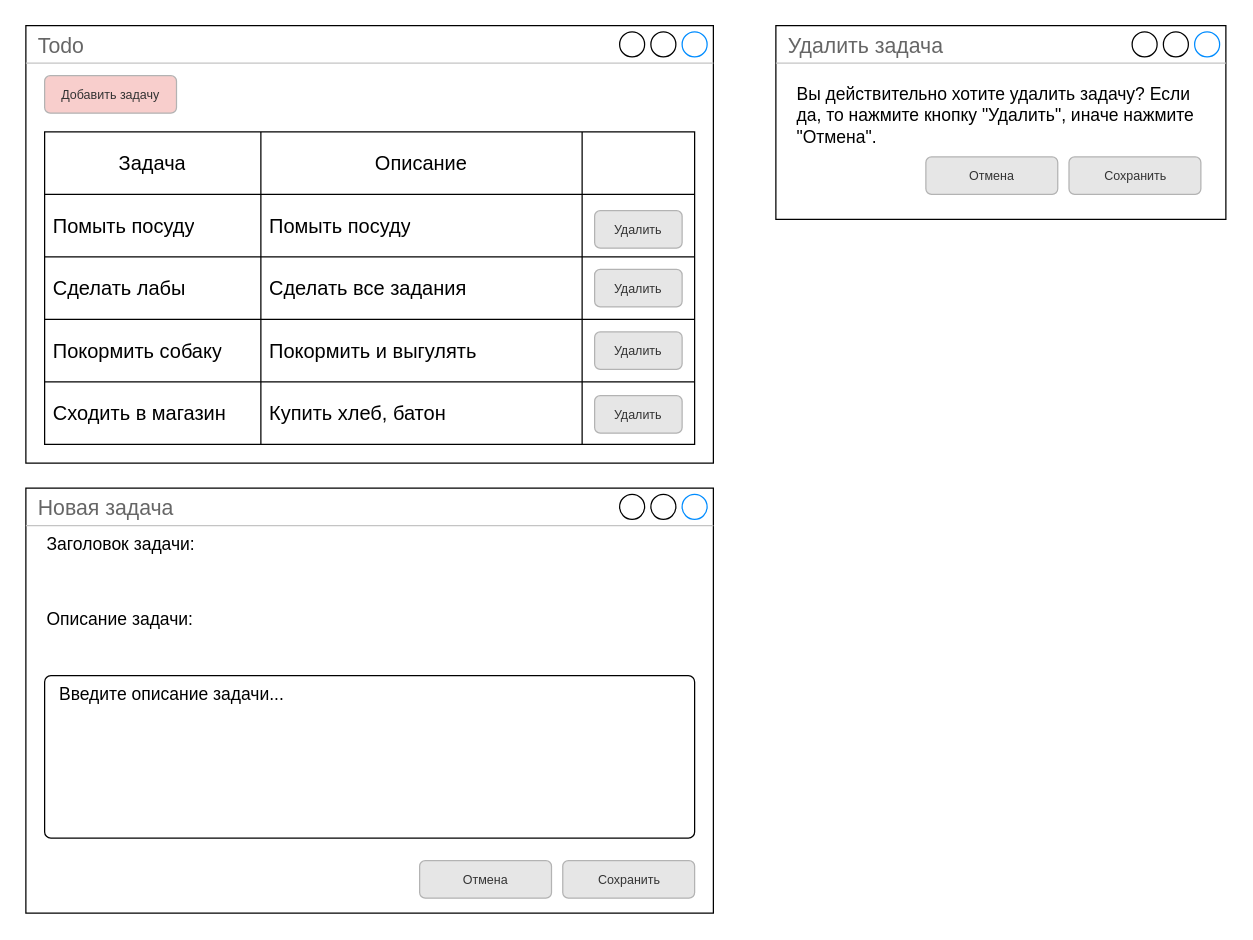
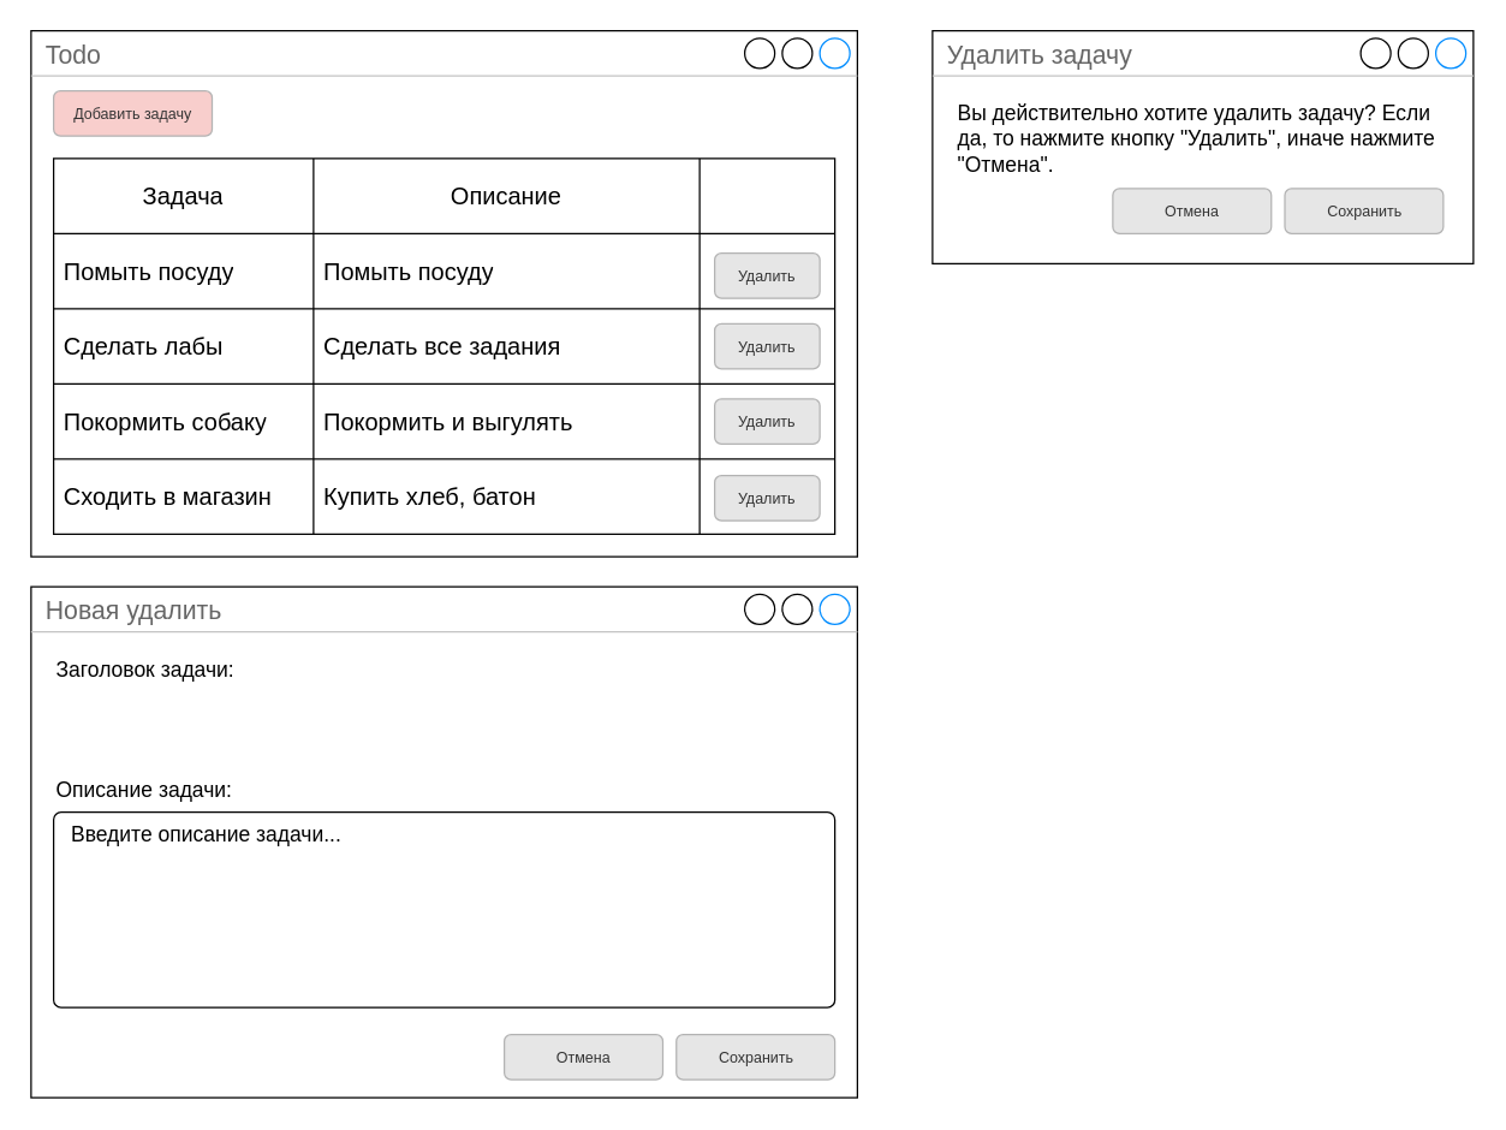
  <mxCell id="0" />
  <mxCell id="1" parent="0" />
  <mxCell id="2" value="Todo" style="strokeWidth=1;shadow=0;dashed=0;align=center;html=1;shape=mxgraph.mockup.containers.window;align=left;verticalAlign=top;spacingLeft=8;strokeColor2=#008cff;strokeColor3=#c4c4c4;fontColor=#666666;mainText=;fontSize=17;labelBackgroundColor=none;whiteSpace=wrap;" vertex="1" parent="1"><mxGeometry x="20" y="20" width="550" height="350" as="geometry" /></mxCell>
  <mxCell id="3" value="" style="shape=table;startSize=0;container=1;collapsible=0;childLayout=tableLayout;fontSize=16;" vertex="1" parent="1"><mxGeometry x="35" y="105" width="520" height="250" as="geometry" /></mxCell>
  <mxCell id="4" value="" style="shape=tableRow;horizontal=0;startSize=0;swimlaneHead=0;swimlaneBody=0;strokeColor=inherit;top=0;left=0;bottom=0;right=0;collapsible=0;dropTarget=0;fillColor=none;points=[[0,0.5],[1,0.5]];portConstraint=eastwest;fontSize=16;" vertex="1" parent="3"><mxGeometry width="520" height="50" as="geometry" /></mxCell>
  <mxCell id="5" value="Задача" style="shape=partialRectangle;html=1;whiteSpace=wrap;connectable=0;strokeColor=inherit;overflow=hidden;fillColor=none;top=0;left=0;bottom=0;right=0;pointerEvents=1;fontSize=16;" vertex="1" parent="4"><mxGeometry width="173" height="50" as="geometry"><mxRectangle width="173" height="50" as="alternateBounds" /></mxGeometry></mxCell>
  <mxCell id="6" value="Описание" style="shape=partialRectangle;html=1;whiteSpace=wrap;connectable=0;strokeColor=inherit;overflow=hidden;fillColor=none;top=0;left=0;bottom=0;right=0;pointerEvents=1;fontSize=16;" vertex="1" parent="4"><mxGeometry x="173" width="257" height="50" as="geometry"><mxRectangle width="257" height="50" as="alternateBounds" /></mxGeometry></mxCell>
  <mxCell id="7" value="" style="shape=partialRectangle;html=1;whiteSpace=wrap;connectable=0;strokeColor=inherit;overflow=hidden;fillColor=none;top=0;left=0;bottom=0;right=0;pointerEvents=1;fontSize=16;" vertex="1" parent="4"><mxGeometry x="430" width="90" height="50" as="geometry"><mxRectangle width="90" height="50" as="alternateBounds" /></mxGeometry></mxCell>
  <mxCell id="8" value="" style="shape=tableRow;horizontal=0;startSize=0;swimlaneHead=0;swimlaneBody=0;strokeColor=inherit;top=0;left=0;bottom=0;right=0;collapsible=0;dropTarget=0;fillColor=none;points=[[0,0.5],[1,0.5]];portConstraint=eastwest;fontSize=16;" vertex="1" parent="3"><mxGeometry y="50" width="520" height="50" as="geometry" /></mxCell>
  <mxCell id="9" value="Помыть посуду" style="shape=partialRectangle;html=1;whiteSpace=wrap;connectable=0;strokeColor=inherit;overflow=hidden;fillColor=none;top=0;left=0;bottom=0;right=0;pointerEvents=1;fontSize=16;align=left;spacingLeft=5;" vertex="1" parent="8"><mxGeometry width="173" height="50" as="geometry"><mxRectangle width="173" height="50" as="alternateBounds" /></mxGeometry></mxCell>
  <mxCell id="10" value="Помыть посуду" style="shape=partialRectangle;html=1;whiteSpace=wrap;connectable=0;strokeColor=inherit;overflow=hidden;fillColor=none;top=0;left=0;bottom=0;right=0;pointerEvents=1;fontSize=16;align=left;spacingLeft=5;" vertex="1" parent="8"><mxGeometry x="173" width="257" height="50" as="geometry"><mxRectangle width="257" height="50" as="alternateBounds" /></mxGeometry></mxCell>
  <mxCell id="11" value="" style="shape=partialRectangle;html=1;whiteSpace=wrap;connectable=0;strokeColor=inherit;overflow=hidden;fillColor=none;top=0;left=0;bottom=0;right=0;pointerEvents=1;fontSize=16;" vertex="1" parent="8"><mxGeometry x="430" width="90" height="50" as="geometry"><mxRectangle width="90" height="50" as="alternateBounds" /></mxGeometry></mxCell>
  <mxCell id="12" value="" style="shape=tableRow;horizontal=0;startSize=0;swimlaneHead=0;swimlaneBody=0;strokeColor=inherit;top=0;left=0;bottom=0;right=0;collapsible=0;dropTarget=0;fillColor=none;points=[[0,0.5],[1,0.5]];portConstraint=eastwest;fontSize=16;" vertex="1" parent="3"><mxGeometry y="100" width="520" height="50" as="geometry" /></mxCell>
  <mxCell id="13" value="Сделать лабы" style="shape=partialRectangle;html=1;whiteSpace=wrap;connectable=0;strokeColor=inherit;overflow=hidden;fillColor=none;top=0;left=0;bottom=0;right=0;pointerEvents=1;fontSize=16;align=left;spacingLeft=5;" vertex="1" parent="12"><mxGeometry width="173" height="50" as="geometry"><mxRectangle width="173" height="50" as="alternateBounds" /></mxGeometry></mxCell>
  <mxCell id="14" value="Сделать все задания" style="shape=partialRectangle;html=1;whiteSpace=wrap;connectable=0;strokeColor=inherit;overflow=hidden;fillColor=none;top=0;left=0;bottom=0;right=0;pointerEvents=1;fontSize=16;align=left;spacingLeft=5;" vertex="1" parent="12"><mxGeometry x="173" width="257" height="50" as="geometry"><mxRectangle width="257" height="50" as="alternateBounds" /></mxGeometry></mxCell>
  <mxCell id="15" value="" style="shape=partialRectangle;html=1;whiteSpace=wrap;connectable=0;strokeColor=inherit;overflow=hidden;fillColor=none;top=0;left=0;bottom=0;right=0;pointerEvents=1;fontSize=16;" vertex="1" parent="12"><mxGeometry x="430" width="90" height="50" as="geometry"><mxRectangle width="90" height="50" as="alternateBounds" /></mxGeometry></mxCell>
  <mxCell id="16" style="shape=tableRow;horizontal=0;startSize=0;swimlaneHead=0;swimlaneBody=0;strokeColor=inherit;top=0;left=0;bottom=0;right=0;collapsible=0;dropTarget=0;fillColor=none;points=[[0,0.5],[1,0.5]];portConstraint=eastwest;fontSize=16;" vertex="1" parent="3"><mxGeometry y="150" width="520" height="50" as="geometry" /></mxCell>
  <mxCell id="17" value="Покормить собаку" style="shape=partialRectangle;html=1;whiteSpace=wrap;connectable=0;strokeColor=inherit;overflow=hidden;fillColor=none;top=0;left=0;bottom=0;right=0;pointerEvents=1;fontSize=16;align=left;spacingLeft=5;" vertex="1" parent="16"><mxGeometry width="173" height="50" as="geometry"><mxRectangle width="173" height="50" as="alternateBounds" /></mxGeometry></mxCell>
  <mxCell id="18" value="Покормить и выгулять" style="shape=partialRectangle;html=1;whiteSpace=wrap;connectable=0;strokeColor=inherit;overflow=hidden;fillColor=none;top=0;left=0;bottom=0;right=0;pointerEvents=1;fontSize=16;align=left;spacingLeft=5;" vertex="1" parent="16"><mxGeometry x="173" width="257" height="50" as="geometry"><mxRectangle width="257" height="50" as="alternateBounds" /></mxGeometry></mxCell>
  <mxCell id="19" style="shape=partialRectangle;html=1;whiteSpace=wrap;connectable=0;strokeColor=inherit;overflow=hidden;fillColor=none;top=0;left=0;bottom=0;right=0;pointerEvents=1;fontSize=16;" vertex="1" parent="16"><mxGeometry x="430" width="90" height="50" as="geometry"><mxRectangle width="90" height="50" as="alternateBounds" /></mxGeometry></mxCell>
  <mxCell id="20" style="shape=tableRow;horizontal=0;startSize=0;swimlaneHead=0;swimlaneBody=0;strokeColor=inherit;top=0;left=0;bottom=0;right=0;collapsible=0;dropTarget=0;fillColor=none;points=[[0,0.5],[1,0.5]];portConstraint=eastwest;fontSize=16;" vertex="1" parent="3"><mxGeometry y="200" width="520" height="50" as="geometry" /></mxCell>
  <mxCell id="21" value="Сходить в магазин" style="shape=partialRectangle;html=1;whiteSpace=wrap;connectable=0;strokeColor=inherit;overflow=hidden;fillColor=none;top=0;left=0;bottom=0;right=0;pointerEvents=1;fontSize=16;align=left;spacingLeft=5;" vertex="1" parent="20"><mxGeometry width="173" height="50" as="geometry"><mxRectangle width="173" height="50" as="alternateBounds" /></mxGeometry></mxCell>
  <mxCell id="22" value="Купить хлеб, батон" style="shape=partialRectangle;html=1;whiteSpace=wrap;connectable=0;strokeColor=inherit;overflow=hidden;fillColor=none;top=0;left=0;bottom=0;right=0;pointerEvents=1;fontSize=16;align=left;spacingLeft=5;" vertex="1" parent="20"><mxGeometry x="173" width="257" height="50" as="geometry"><mxRectangle width="257" height="50" as="alternateBounds" /></mxGeometry></mxCell>
  <mxCell id="23" style="shape=partialRectangle;html=1;whiteSpace=wrap;connectable=0;strokeColor=inherit;overflow=hidden;fillColor=none;top=0;left=0;bottom=0;right=0;pointerEvents=1;fontSize=16;" vertex="1" parent="20"><mxGeometry x="430" width="90" height="50" as="geometry"><mxRectangle width="90" height="50" as="alternateBounds" /></mxGeometry></mxCell>
  <mxCell id="24" value="Добавить задачу" style="rounded=1;html=1;shadow=0;dashed=0;whiteSpace=wrap;fontSize=10;fillColor=#f8cecc;align=center;strokeColor=#B3B3B3;fontColor=#333333;" vertex="1" parent="1"><mxGeometry x="35" y="60" width="105.5" height="30" as="geometry" /></mxCell>
  <mxCell id="25" value="Удалить" style="rounded=1;html=1;shadow=0;dashed=0;whiteSpace=wrap;fontSize=10;fillColor=#E6E6E6;align=center;strokeColor=#B3B3B3;fontColor=#333333;" vertex="1" parent="1"><mxGeometry x="475" y="168" width="70" height="30" as="geometry" /></mxCell>
  <mxCell id="26" value="Удалить" style="rounded=1;html=1;shadow=0;dashed=0;whiteSpace=wrap;fontSize=10;fillColor=#E6E6E6;align=center;strokeColor=#B3B3B3;fontColor=#333333;" vertex="1" parent="1"><mxGeometry x="475" y="215" width="70" height="30" as="geometry" /></mxCell>
  <mxCell id="27" value="Удалить" style="rounded=1;html=1;shadow=0;dashed=0;whiteSpace=wrap;fontSize=10;fillColor=#E6E6E6;align=center;strokeColor=#B3B3B3;fontColor=#333333;" vertex="1" parent="1"><mxGeometry x="475" y="265" width="70" height="30" as="geometry" /></mxCell>
  <mxCell id="28" value="Удалить" style="rounded=1;html=1;shadow=0;dashed=0;whiteSpace=wrap;fontSize=10;fillColor=#E6E6E6;align=center;strokeColor=#B3B3B3;fontColor=#333333;" vertex="1" parent="1"><mxGeometry x="475" y="316" width="70" height="30" as="geometry" /></mxCell>
- <mxCell id="29" value="Новая задача" style="strokeWidth=1;shadow=0;dashed=0;align=center;html=1;shape=mxgraph.mockup.containers.window;align=left;verticalAlign=top;spacingLeft=8;strokeColor2=#008cff;strokeColor3=#c4c4c4;fontColor=#666666;mainText=;fontSize=17;labelBackgroundColor=none;whiteSpace=wrap;" vertex="1" parent="1"><mxGeometry x="20" y="390" width="550" height="340" as="geometry" /></mxCell>
+ <mxCell id="29" value="Новая удалить" style="strokeWidth=1;shadow=0;dashed=0;align=center;html=1;shape=mxgraph.mockup.containers.window;align=left;verticalAlign=top;spacingLeft=8;strokeColor2=#008cff;strokeColor3=#c4c4c4;fontColor=#666666;mainText=;fontSize=17;labelBackgroundColor=none;whiteSpace=wrap;" vertex="1" parent="1"><mxGeometry x="20" y="390" width="550" height="340" as="geometry" /></mxCell>
  <mxCell id="30" value="Сохранить" style="rounded=1;html=1;shadow=0;dashed=0;whiteSpace=wrap;fontSize=10;fillColor=#E6E6E6;align=center;strokeColor=#B3B3B3;fontColor=#333333;" vertex="1" parent="1"><mxGeometry x="449.5" y="688" width="105.5" height="30" as="geometry" /></mxCell>
  <mxCell id="31" value="Отмена" style="rounded=1;html=1;shadow=0;dashed=0;whiteSpace=wrap;fontSize=10;fillColor=#E6E6E6;align=center;strokeColor=#B3B3B3;fontColor=#333333;" vertex="1" parent="1"><mxGeometry x="335" y="688" width="105.5" height="30" as="geometry" /></mxCell>
  <mxCell id="32" value="Введите описание задачи..." style="html=1;shadow=0;dashed=0;shape=mxgraph.bootstrap.rrect;rSize=5;strokeWidth=1;whiteSpace=wrap;align=left;verticalAlign=top;spacingLeft=10;fontSize=14;editable=1;movable=1;resizable=1;rotatable=1;deletable=1;locked=0;connectable=1;" vertex="1" parent="1"><mxGeometry x="35" y="540" width="520" height="130" as="geometry" /></mxCell>
- <mxCell id="33" value="&lt;font style=&quot;font-size: 14px;&quot;&gt;Заголовок задачи:&lt;/font&gt;" style="text;html=1;strokeColor=none;fillColor=none;align=left;verticalAlign=middle;whiteSpace=wrap;rounded=0;" vertex="1" parent="1"><mxGeometry x="35" y="420" width="510" height="30" as="geometry" /></mxCell>
- <mxCell id="34" value="&lt;font style=&quot;font-size: 14px;&quot;&gt;Описание задачи:&lt;/font&gt;" style="text;html=1;strokeColor=none;fillColor=none;align=left;verticalAlign=middle;whiteSpace=wrap;rounded=0;" vertex="1" parent="1"><mxGeometry x="35" y="480" width="510" height="30" as="geometry" /></mxCell>
- <mxCell id="35" value="Удалить задача" style="strokeWidth=1;shadow=0;dashed=0;align=center;html=1;shape=mxgraph.mockup.containers.window;align=left;verticalAlign=top;spacingLeft=8;strokeColor2=#008cff;strokeColor3=#c4c4c4;fontColor=#666666;mainText=;fontSize=17;labelBackgroundColor=none;whiteSpace=wrap;" vertex="1" parent="1"><mxGeometry x="620" y="20" width="360" height="155" as="geometry" /></mxCell>
+ <mxCell id="33" value="&lt;font style=&quot;font-size: 14px;&quot;&gt;Заголовок задачи:&lt;/font&gt;" style="text;html=1;strokeColor=none;fillColor=none;align=left;verticalAlign=middle;whiteSpace=wrap;rounded=0;" vertex="1" parent="1"><mxGeometry x="35" y="430" width="510" height="30" as="geometry" /></mxCell>
+ <mxCell id="34" value="&lt;font style=&quot;font-size: 14px;&quot;&gt;Описание задачи:&lt;/font&gt;" style="text;html=1;strokeColor=none;fillColor=none;align=left;verticalAlign=middle;whiteSpace=wrap;rounded=0;" vertex="1" parent="1"><mxGeometry x="35" y="510" width="510" height="30" as="geometry" /></mxCell>
+ <mxCell id="35" value="Удалить задачу" style="strokeWidth=1;shadow=0;dashed=0;align=center;html=1;shape=mxgraph.mockup.containers.window;align=left;verticalAlign=top;spacingLeft=8;strokeColor2=#008cff;strokeColor3=#c4c4c4;fontColor=#666666;mainText=;fontSize=17;labelBackgroundColor=none;whiteSpace=wrap;" vertex="1" parent="1"><mxGeometry x="620" y="20" width="360" height="155" as="geometry" /></mxCell>
  <mxCell id="36" value="Сохранить" style="rounded=1;html=1;shadow=0;dashed=0;whiteSpace=wrap;fontSize=10;fillColor=#E6E6E6;align=center;strokeColor=#B3B3B3;fontColor=#333333;" vertex="1" parent="1"><mxGeometry x="854.5" y="125" width="105.5" height="30" as="geometry" /></mxCell>
  <mxCell id="37" value="Отмена" style="rounded=1;html=1;shadow=0;dashed=0;whiteSpace=wrap;fontSize=10;fillColor=#E6E6E6;align=center;strokeColor=#B3B3B3;fontColor=#333333;" vertex="1" parent="1"><mxGeometry x="740" y="125" width="105.5" height="30" as="geometry" /></mxCell>
  <mxCell id="38" value="&lt;font style=&quot;font-size: 14px;&quot;&gt;Вы действительно хотите удалить задачу? Если да, то нажмите кнопку &quot;Удалить&quot;, иначе нажмите &quot;Отмена&quot;.&amp;nbsp;&lt;/font&gt;" style="text;html=1;strokeColor=none;fillColor=none;align=left;verticalAlign=top;whiteSpace=wrap;rounded=0;" vertex="1" parent="1"><mxGeometry x="635" y="60" width="325" height="65" as="geometry" /></mxCell>
